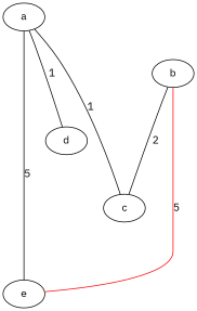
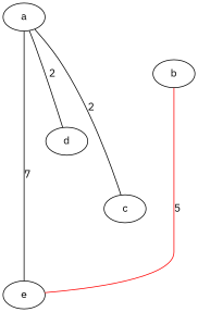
  strict graph {
    fontname="IBM Plex Sans"
    node [fontname="IBM Plex Sans" style=vertex]
    edge [color=black fontname="IBM Plex Sans" minlen=2 style="edge" weight=2]
    a
    c
    d
    e
    b
-   a -- c [label=1 minlen=1 weight=1]
-   a -- d [label=1]
-   a -- e [label=5 minlen=5 weight=5]
-   b -- c [label=2]
+   a -- c [label=2 minlen=1 weight=1]
+   a -- d [label=2]
+   a -- e [label=7 minlen=5 weight=5]
    b -- e [color=red label=5 minlen=4 weight=4]
  }
